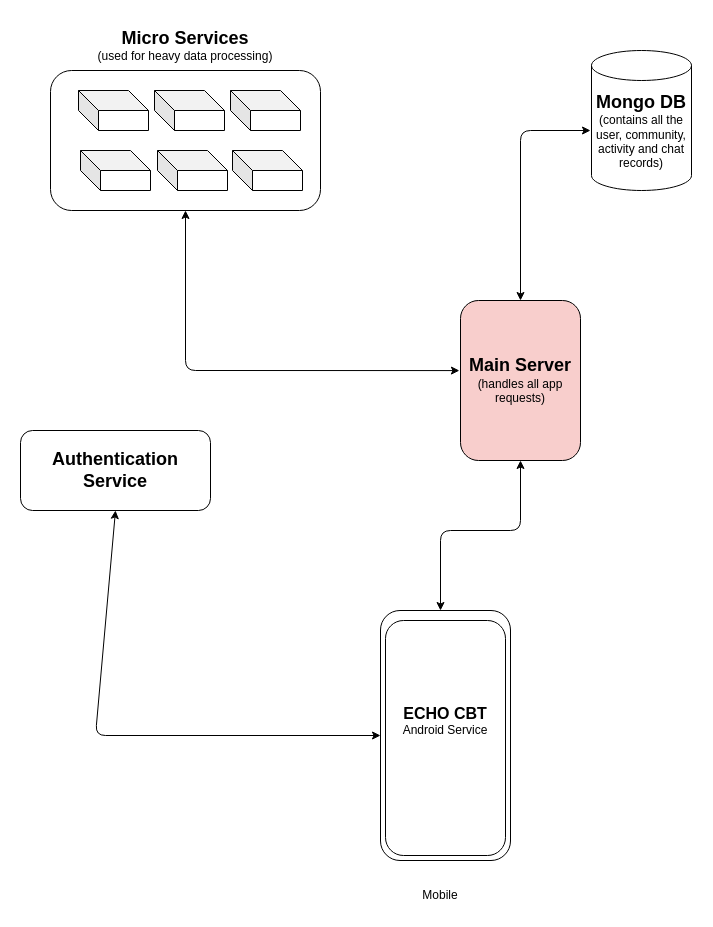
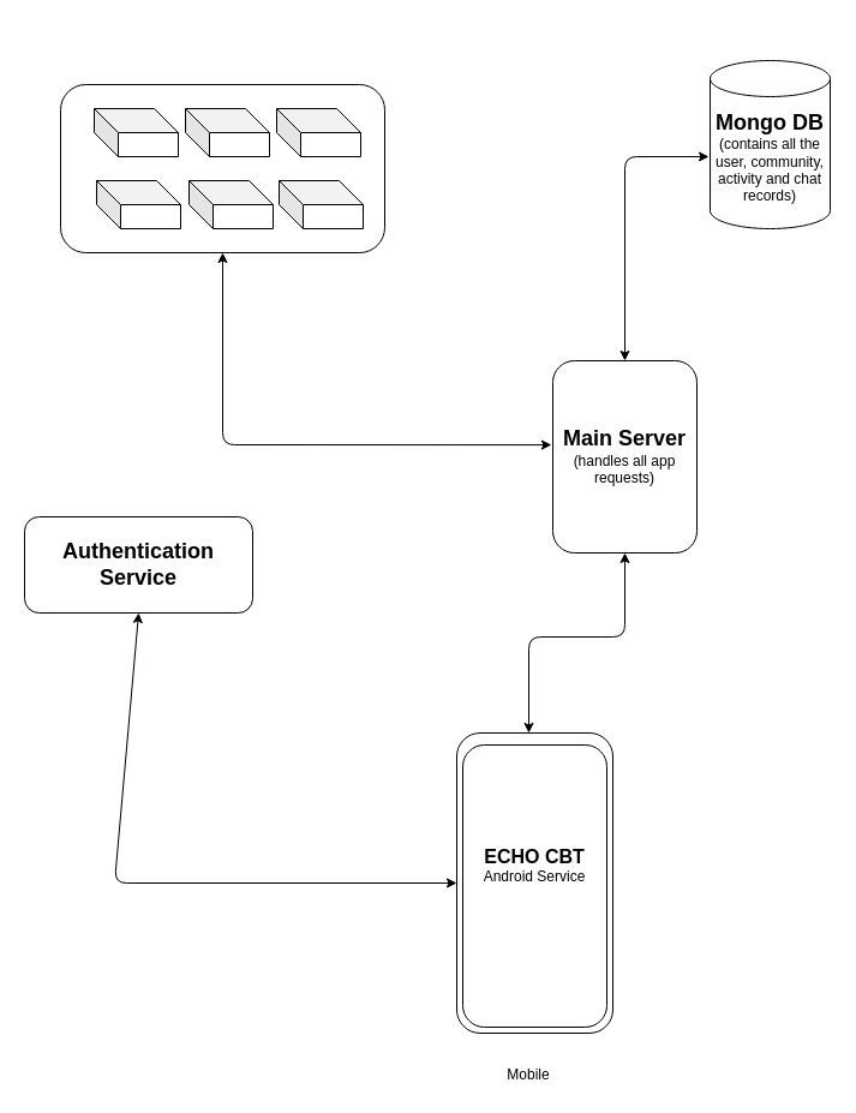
  <mxCell id="0" />
  <mxCell id="1" parent="0" />
- <mxCell id="2" value="&lt;div&gt;&lt;font size=&quot;1&quot;&gt;&lt;b style=&quot;font-size: 18px&quot;&gt;Main Server&lt;/b&gt;&lt;/font&gt;&lt;/div&gt;&lt;div&gt;(handles all app requests)&lt;br&gt;&lt;/div&gt;" style="rounded=1;whiteSpace=wrap;html=1;fillColor=#f8cecc;" vertex="1" parent="1"><mxGeometry x="460" y="300" width="120" height="160" as="geometry" /></mxCell>
+ <mxCell id="2" value="&lt;div&gt;&lt;font size=&quot;1&quot;&gt;&lt;b style=&quot;font-size: 18px&quot;&gt;Main Server&lt;/b&gt;&lt;/font&gt;&lt;/div&gt;&lt;div&gt;(handles all app requests)&lt;br&gt;&lt;/div&gt;" style="rounded=1;whiteSpace=wrap;html=1;" vertex="1" parent="1"><mxGeometry x="460" y="300" width="120" height="160" as="geometry" /></mxCell>
  <mxCell id="3" value="&lt;div&gt;&lt;font style=&quot;font-size: 18px&quot;&gt;&lt;br&gt;&lt;/font&gt;&lt;/div&gt;&lt;div&gt;&lt;b&gt;&lt;font style=&quot;font-size: 18px&quot;&gt;Mongo &lt;/font&gt;&lt;font style=&quot;font-size: 18px&quot;&gt;DB&lt;br&gt;&lt;/font&gt;&lt;/b&gt;&lt;/div&gt;&lt;div&gt;(contains all the user, community, activity and chat records)&lt;br&gt;&lt;font style=&quot;font-size: 18px&quot;&gt;&lt;/font&gt;&lt;/div&gt;" style="shape=cylinder2;whiteSpace=wrap;html=1;boundedLbl=1;backgroundOutline=1;size=15;" vertex="1" parent="1"><mxGeometry x="591" y="50" width="100" height="140" as="geometry" /></mxCell>
  <mxCell id="4" value="" style="endArrow=classic;startArrow=classic;html=1;exitX=0.5;exitY=0;exitDx=0;exitDy=0;" edge="1" parent="1" source="2"><mxGeometry width="50" height="50" relative="1" as="geometry"><mxPoint x="530" y="290" as="sourcePoint" /><mxPoint x="590" y="130" as="targetPoint" /><Array as="points"><mxPoint x="520" y="130" /></Array></mxGeometry></mxCell>
  <mxCell id="5" value="" style="rounded=1;whiteSpace=wrap;html=1;" vertex="1" parent="1"><mxGeometry x="50" y="70" width="270" height="140" as="geometry" /></mxCell>
  <mxCell id="6" value="" style="shape=cube;whiteSpace=wrap;html=1;boundedLbl=1;backgroundOutline=1;darkOpacity=0.05;darkOpacity2=0.1;" vertex="1" parent="1"><mxGeometry x="78" y="90" width="70" height="40" as="geometry" /></mxCell>
  <mxCell id="7" value="" style="shape=cube;whiteSpace=wrap;html=1;boundedLbl=1;backgroundOutline=1;darkOpacity=0.05;darkOpacity2=0.1;" vertex="1" parent="1"><mxGeometry x="154" y="90" width="70" height="40" as="geometry" /></mxCell>
  <mxCell id="8" value="" style="shape=cube;whiteSpace=wrap;html=1;boundedLbl=1;backgroundOutline=1;darkOpacity=0.05;darkOpacity2=0.1;" vertex="1" parent="1"><mxGeometry x="230" y="90" width="70" height="40" as="geometry" /></mxCell>
  <mxCell id="9" value="" style="shape=cube;whiteSpace=wrap;html=1;boundedLbl=1;backgroundOutline=1;darkOpacity=0.05;darkOpacity2=0.1;" vertex="1" parent="1"><mxGeometry x="80" y="150" width="70" height="40" as="geometry" /></mxCell>
  <mxCell id="10" value="" style="shape=cube;whiteSpace=wrap;html=1;boundedLbl=1;backgroundOutline=1;darkOpacity=0.05;darkOpacity2=0.1;" vertex="1" parent="1"><mxGeometry x="157" y="150" width="70" height="40" as="geometry" /></mxCell>
  <mxCell id="11" value="" style="shape=cube;whiteSpace=wrap;html=1;boundedLbl=1;backgroundOutline=1;darkOpacity=0.05;darkOpacity2=0.1;" vertex="1" parent="1"><mxGeometry x="232" y="150" width="70" height="40" as="geometry" /></mxCell>
- <mxCell id="12" value="&lt;div&gt;&lt;b&gt;&lt;font style=&quot;font-size: 18px&quot;&gt;Micro Services&lt;/font&gt;&lt;/b&gt;&lt;/div&gt;(used for heavy data processing)" style="text;html=1;strokeColor=none;fillColor=none;align=center;verticalAlign=middle;whiteSpace=wrap;rounded=0;" vertex="1" parent="1"><mxGeometry x="60" y="20" width="250" height="50" as="geometry" /></mxCell>
  <mxCell id="13" value="" style="endArrow=classic;startArrow=classic;html=1;entryX=0.5;entryY=1;entryDx=0;entryDy=0;exitX=-0.009;exitY=0.438;exitDx=0;exitDy=0;exitPerimeter=0;" edge="1" parent="1" source="2" target="5"><mxGeometry width="50" height="50" relative="1" as="geometry"><mxPoint x="420" y="330" as="sourcePoint" /><mxPoint x="160" y="260" as="targetPoint" /><Array as="points"><mxPoint x="185" y="370" /></Array></mxGeometry></mxCell>
  <mxCell id="14" value="" style="rounded=1;whiteSpace=wrap;html=1;" vertex="1" parent="1"><mxGeometry x="380" y="610" width="130" height="250" as="geometry" /></mxCell>
  <mxCell id="15" value="" style="rounded=1;whiteSpace=wrap;html=1;" vertex="1" parent="1"><mxGeometry x="385" y="620" width="120" height="235" as="geometry" /></mxCell>
  <mxCell id="16" value="" style="endArrow=classic;startArrow=classic;html=1;entryX=0.5;entryY=1;entryDx=0;entryDy=0;" edge="1" parent="1" target="2"><mxGeometry width="50" height="50" relative="1" as="geometry"><mxPoint x="440" y="610" as="sourcePoint" /><mxPoint x="470" y="610" as="targetPoint" /><Array as="points"><mxPoint x="440" y="530" /><mxPoint x="520" y="530" /></Array></mxGeometry></mxCell>
  <mxCell id="17" value="&lt;div&gt;&lt;font style=&quot;font-size: 16px&quot;&gt;&lt;b&gt;ECHO CBT&lt;/b&gt;&lt;br&gt;&lt;/font&gt;&lt;/div&gt;&lt;div&gt;Android Service&lt;br&gt;&lt;font style=&quot;font-size: 16px&quot;&gt;&lt;/font&gt;&lt;/div&gt;" style="text;html=1;strokeColor=none;fillColor=none;align=center;verticalAlign=middle;whiteSpace=wrap;rounded=0;" vertex="1" parent="1"><mxGeometry x="400" y="660" width="90" height="120" as="geometry" /></mxCell>
  <mxCell id="18" value="&lt;div&gt;Mobile&lt;/div&gt;" style="text;html=1;strokeColor=none;fillColor=none;align=center;verticalAlign=middle;whiteSpace=wrap;rounded=0;" vertex="1" parent="1"><mxGeometry x="420" y="885" width="40" height="20" as="geometry" /></mxCell>
  <mxCell id="19" value="&lt;font style=&quot;font-size: 18px&quot;&gt;&lt;b&gt;Authentication Service&lt;br&gt;&lt;/b&gt;&lt;/font&gt;" style="rounded=1;whiteSpace=wrap;html=1;" vertex="1" parent="1"><mxGeometry x="20" y="430" width="190" height="80" as="geometry" /></mxCell>
  <mxCell id="20" value="" style="endArrow=classic;startArrow=classic;html=1;entryX=0.5;entryY=1;entryDx=0;entryDy=0;exitX=0;exitY=0.5;exitDx=0;exitDy=0;" edge="1" parent="1" source="14" target="19"><mxGeometry width="50" height="50" relative="1" as="geometry"><mxPoint x="420" y="610" as="sourcePoint" /><mxPoint x="470" y="560" as="targetPoint" /><Array as="points"><mxPoint x="95" y="735" /></Array></mxGeometry></mxCell>
